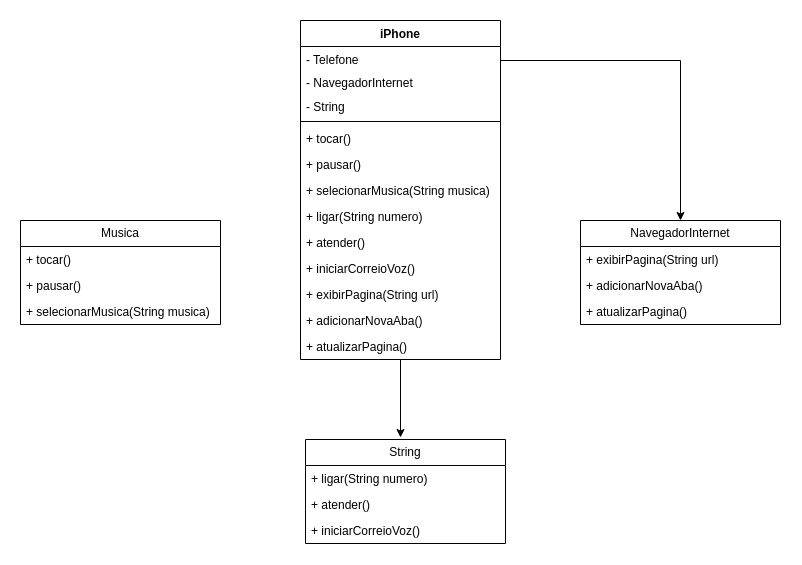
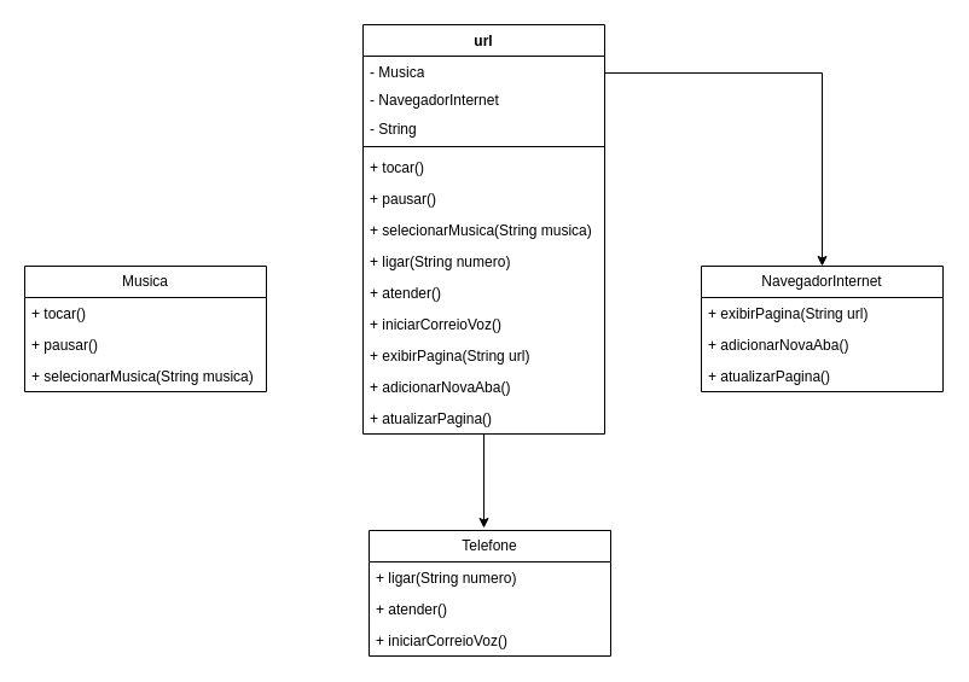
  <mxCell id="0" />
  <mxCell id="1" parent="0" />
- <mxCell id="2" value="iPhone" style="swimlane;fontStyle=1;align=center;verticalAlign=top;childLayout=stackLayout;horizontal=1;startSize=26;horizontalStack=0;resizeParent=1;resizeParentMax=0;resizeLast=0;collapsible=1;marginBottom=0;whiteSpace=wrap;html=1;" vertex="1" parent="1"><mxGeometry x="300" y="20" width="200" height="339" as="geometry" /></mxCell>
- <mxCell id="3" value="- Telefone" style="text;strokeColor=none;fillColor=none;align=left;verticalAlign=top;spacingLeft=4;spacingRight=4;overflow=hidden;rotatable=0;points=[[0,0.5],[1,0.5]];portConstraint=eastwest;whiteSpace=wrap;html=1;" vertex="1" parent="2"><mxGeometry y="26" width="200" height="23" as="geometry" /></mxCell>
+ <mxCell id="2" value="url" style="swimlane;fontStyle=1;align=center;verticalAlign=top;childLayout=stackLayout;horizontal=1;startSize=26;horizontalStack=0;resizeParent=1;resizeParentMax=0;resizeLast=0;collapsible=1;marginBottom=0;whiteSpace=wrap;html=1;" vertex="1" parent="1"><mxGeometry x="300" y="20" width="200" height="339" as="geometry" /></mxCell>
+ <mxCell id="3" value="- Musica" style="text;strokeColor=none;fillColor=none;align=left;verticalAlign=top;spacingLeft=4;spacingRight=4;overflow=hidden;rotatable=0;points=[[0,0.5],[1,0.5]];portConstraint=eastwest;whiteSpace=wrap;html=1;" vertex="1" parent="2"><mxGeometry y="26" width="200" height="23" as="geometry" /></mxCell>
  <mxCell id="4" value="- NavegadorInternet" style="text;strokeColor=none;fillColor=none;align=left;verticalAlign=top;spacingLeft=4;spacingRight=4;overflow=hidden;rotatable=0;points=[[0,0.5],[1,0.5]];portConstraint=eastwest;whiteSpace=wrap;html=1;" vertex="1" parent="2"><mxGeometry y="49" width="200" height="24" as="geometry" /></mxCell>
  <mxCell id="5" value="- String" style="text;strokeColor=none;fillColor=none;align=left;verticalAlign=top;spacingLeft=4;spacingRight=4;overflow=hidden;rotatable=0;points=[[0,0.5],[1,0.5]];portConstraint=eastwest;whiteSpace=wrap;html=1;" vertex="1" parent="2"><mxGeometry y="73" width="200" height="24" as="geometry" /></mxCell>
  <mxCell id="6" value="" style="line;strokeWidth=1;fillColor=none;align=left;verticalAlign=middle;spacingTop=-1;spacingLeft=3;spacingRight=3;rotatable=0;labelPosition=right;points=[];portConstraint=eastwest;strokeColor=inherit;" vertex="1" parent="2"><mxGeometry y="97" width="200" height="8" as="geometry" /></mxCell>
  <mxCell id="7" value="+ tocar()" style="text;strokeColor=none;fillColor=none;align=left;verticalAlign=top;spacingLeft=4;spacingRight=4;overflow=hidden;rotatable=0;points=[[0,0.5],[1,0.5]];portConstraint=eastwest;whiteSpace=wrap;html=1;" vertex="1" parent="2"><mxGeometry y="105" width="200" height="26" as="geometry" /></mxCell>
  <mxCell id="8" value="+ pausar()" style="text;strokeColor=none;fillColor=none;align=left;verticalAlign=top;spacingLeft=4;spacingRight=4;overflow=hidden;rotatable=0;points=[[0,0.5],[1,0.5]];portConstraint=eastwest;whiteSpace=wrap;html=1;" vertex="1" parent="2"><mxGeometry y="131" width="200" height="26" as="geometry" /></mxCell>
  <mxCell id="9" value="+ selecionarMusica(String musica)" style="text;strokeColor=none;fillColor=none;align=left;verticalAlign=top;spacingLeft=4;spacingRight=4;overflow=hidden;rotatable=0;points=[[0,0.5],[1,0.5]];portConstraint=eastwest;whiteSpace=wrap;html=1;" vertex="1" parent="2"><mxGeometry y="157" width="200" height="26" as="geometry" /></mxCell>
  <mxCell id="10" value="+ ligar(String numero)" style="text;strokeColor=none;fillColor=none;align=left;verticalAlign=top;spacingLeft=4;spacingRight=4;overflow=hidden;rotatable=0;points=[[0,0.5],[1,0.5]];portConstraint=eastwest;whiteSpace=wrap;html=1;" vertex="1" parent="2"><mxGeometry y="183" width="200" height="26" as="geometry" /></mxCell>
  <mxCell id="11" value="+ atender()" style="text;strokeColor=none;fillColor=none;align=left;verticalAlign=top;spacingLeft=4;spacingRight=4;overflow=hidden;rotatable=0;points=[[0,0.5],[1,0.5]];portConstraint=eastwest;whiteSpace=wrap;html=1;" vertex="1" parent="2"><mxGeometry y="209" width="200" height="26" as="geometry" /></mxCell>
  <mxCell id="12" value="+ iniciarCorreioVoz()" style="text;strokeColor=none;fillColor=none;align=left;verticalAlign=top;spacingLeft=4;spacingRight=4;overflow=hidden;rotatable=0;points=[[0,0.5],[1,0.5]];portConstraint=eastwest;whiteSpace=wrap;html=1;" vertex="1" parent="2"><mxGeometry y="235" width="200" height="26" as="geometry" /></mxCell>
  <mxCell id="13" value="+ exibirPagina(String url)" style="text;strokeColor=none;fillColor=none;align=left;verticalAlign=top;spacingLeft=4;spacingRight=4;overflow=hidden;rotatable=0;points=[[0,0.5],[1,0.5]];portConstraint=eastwest;whiteSpace=wrap;html=1;" vertex="1" parent="2"><mxGeometry y="261" width="200" height="26" as="geometry" /></mxCell>
  <mxCell id="14" value="+ adicionarNovaAba()" style="text;strokeColor=none;fillColor=none;align=left;verticalAlign=top;spacingLeft=4;spacingRight=4;overflow=hidden;rotatable=0;points=[[0,0.5],[1,0.5]];portConstraint=eastwest;whiteSpace=wrap;html=1;" vertex="1" parent="2"><mxGeometry y="287" width="200" height="26" as="geometry" /></mxCell>
  <mxCell id="15" value="+ atualizarPagina()" style="text;strokeColor=none;fillColor=none;align=left;verticalAlign=top;spacingLeft=4;spacingRight=4;overflow=hidden;rotatable=0;points=[[0,0.5],[1,0.5]];portConstraint=eastwest;whiteSpace=wrap;html=1;" vertex="1" parent="2"><mxGeometry y="313" width="200" height="26" as="geometry" /></mxCell>
  <mxCell id="16" value="" style="endArrow=classic;html=1;rounded=0;entryX=0.5;entryY=0;entryDx=0;entryDy=0;" edge="1" parent="1" target="21"><mxGeometry width="50" height="50" relative="1" as="geometry"><mxPoint x="500" y="60" as="sourcePoint" /><mxPoint x="660" y="220" as="targetPoint" /><Array as="points"><mxPoint x="680" y="60" /></Array></mxGeometry></mxCell>
  <mxCell id="17" value="Musica" style="swimlane;fontStyle=0;childLayout=stackLayout;horizontal=1;startSize=26;fillColor=none;horizontalStack=0;resizeParent=1;resizeParentMax=0;resizeLast=0;collapsible=1;marginBottom=0;whiteSpace=wrap;html=1;" vertex="1" parent="1"><mxGeometry x="20" y="220" width="200" height="104" as="geometry" /></mxCell>
  <mxCell id="18" value="+ tocar()" style="text;strokeColor=none;fillColor=none;align=left;verticalAlign=top;spacingLeft=4;spacingRight=4;overflow=hidden;rotatable=0;points=[[0,0.5],[1,0.5]];portConstraint=eastwest;whiteSpace=wrap;html=1;" vertex="1" parent="17"><mxGeometry y="26" width="200" height="26" as="geometry" /></mxCell>
  <mxCell id="19" value="+ pausar()" style="text;strokeColor=none;fillColor=none;align=left;verticalAlign=top;spacingLeft=4;spacingRight=4;overflow=hidden;rotatable=0;points=[[0,0.5],[1,0.5]];portConstraint=eastwest;whiteSpace=wrap;html=1;" vertex="1" parent="17"><mxGeometry y="52" width="200" height="26" as="geometry" /></mxCell>
  <mxCell id="20" value="+ selecionarMusica(String musica)" style="text;strokeColor=none;fillColor=none;align=left;verticalAlign=top;spacingLeft=4;spacingRight=4;overflow=hidden;rotatable=0;points=[[0,0.5],[1,0.5]];portConstraint=eastwest;whiteSpace=wrap;html=1;" vertex="1" parent="17"><mxGeometry y="78" width="200" height="26" as="geometry" /></mxCell>
  <mxCell id="21" value="NavegadorInternet" style="swimlane;fontStyle=0;childLayout=stackLayout;horizontal=1;startSize=26;fillColor=none;horizontalStack=0;resizeParent=1;resizeParentMax=0;resizeLast=0;collapsible=1;marginBottom=0;whiteSpace=wrap;html=1;" vertex="1" parent="1"><mxGeometry x="580" y="220" width="200" height="104" as="geometry" /></mxCell>
  <mxCell id="22" value="+ exibirPagina(String url)" style="text;strokeColor=none;fillColor=none;align=left;verticalAlign=top;spacingLeft=4;spacingRight=4;overflow=hidden;rotatable=0;points=[[0,0.5],[1,0.5]];portConstraint=eastwest;whiteSpace=wrap;html=1;" vertex="1" parent="21"><mxGeometry y="26" width="200" height="26" as="geometry" /></mxCell>
  <mxCell id="23" value="+ adicionarNovaAba()" style="text;strokeColor=none;fillColor=none;align=left;verticalAlign=top;spacingLeft=4;spacingRight=4;overflow=hidden;rotatable=0;points=[[0,0.5],[1,0.5]];portConstraint=eastwest;whiteSpace=wrap;html=1;" vertex="1" parent="21"><mxGeometry y="52" width="200" height="26" as="geometry" /></mxCell>
  <mxCell id="24" value="+ atualizarPagina()" style="text;strokeColor=none;fillColor=none;align=left;verticalAlign=top;spacingLeft=4;spacingRight=4;overflow=hidden;rotatable=0;points=[[0,0.5],[1,0.5]];portConstraint=eastwest;whiteSpace=wrap;html=1;" vertex="1" parent="21"><mxGeometry y="78" width="200" height="26" as="geometry" /></mxCell>
  <mxCell id="25" value="" style="endArrow=classic;html=1;rounded=0;" edge="1" parent="1" source="15"><mxGeometry width="50" height="50" relative="1" as="geometry"><mxPoint x="399.5" y="106" as="sourcePoint" /><mxPoint x="400" y="437" as="targetPoint" /></mxGeometry></mxCell>
- <mxCell id="26" value="String" style="swimlane;fontStyle=0;childLayout=stackLayout;horizontal=1;startSize=26;fillColor=none;horizontalStack=0;resizeParent=1;resizeParentMax=0;resizeLast=0;collapsible=1;marginBottom=0;whiteSpace=wrap;html=1;" vertex="1" parent="1"><mxGeometry x="305" y="439" width="200" height="104" as="geometry" /></mxCell>
+ <mxCell id="26" value="Telefone" style="swimlane;fontStyle=0;childLayout=stackLayout;horizontal=1;startSize=26;fillColor=none;horizontalStack=0;resizeParent=1;resizeParentMax=0;resizeLast=0;collapsible=1;marginBottom=0;whiteSpace=wrap;html=1;" vertex="1" parent="1"><mxGeometry x="305" y="439" width="200" height="104" as="geometry" /></mxCell>
  <mxCell id="27" value="+ ligar(String numero)" style="text;strokeColor=none;fillColor=none;align=left;verticalAlign=top;spacingLeft=4;spacingRight=4;overflow=hidden;rotatable=0;points=[[0,0.5],[1,0.5]];portConstraint=eastwest;whiteSpace=wrap;html=1;" vertex="1" parent="26"><mxGeometry y="26" width="200" height="26" as="geometry" /></mxCell>
  <mxCell id="28" value="+ atender()" style="text;strokeColor=none;fillColor=none;align=left;verticalAlign=top;spacingLeft=4;spacingRight=4;overflow=hidden;rotatable=0;points=[[0,0.5],[1,0.5]];portConstraint=eastwest;whiteSpace=wrap;html=1;" vertex="1" parent="26"><mxGeometry y="52" width="200" height="26" as="geometry" /></mxCell>
  <mxCell id="29" value="+ iniciarCorreioVoz()" style="text;strokeColor=none;fillColor=none;align=left;verticalAlign=top;spacingLeft=4;spacingRight=4;overflow=hidden;rotatable=0;points=[[0,0.5],[1,0.5]];portConstraint=eastwest;whiteSpace=wrap;html=1;" vertex="1" parent="26"><mxGeometry y="78" width="200" height="26" as="geometry" /></mxCell>
